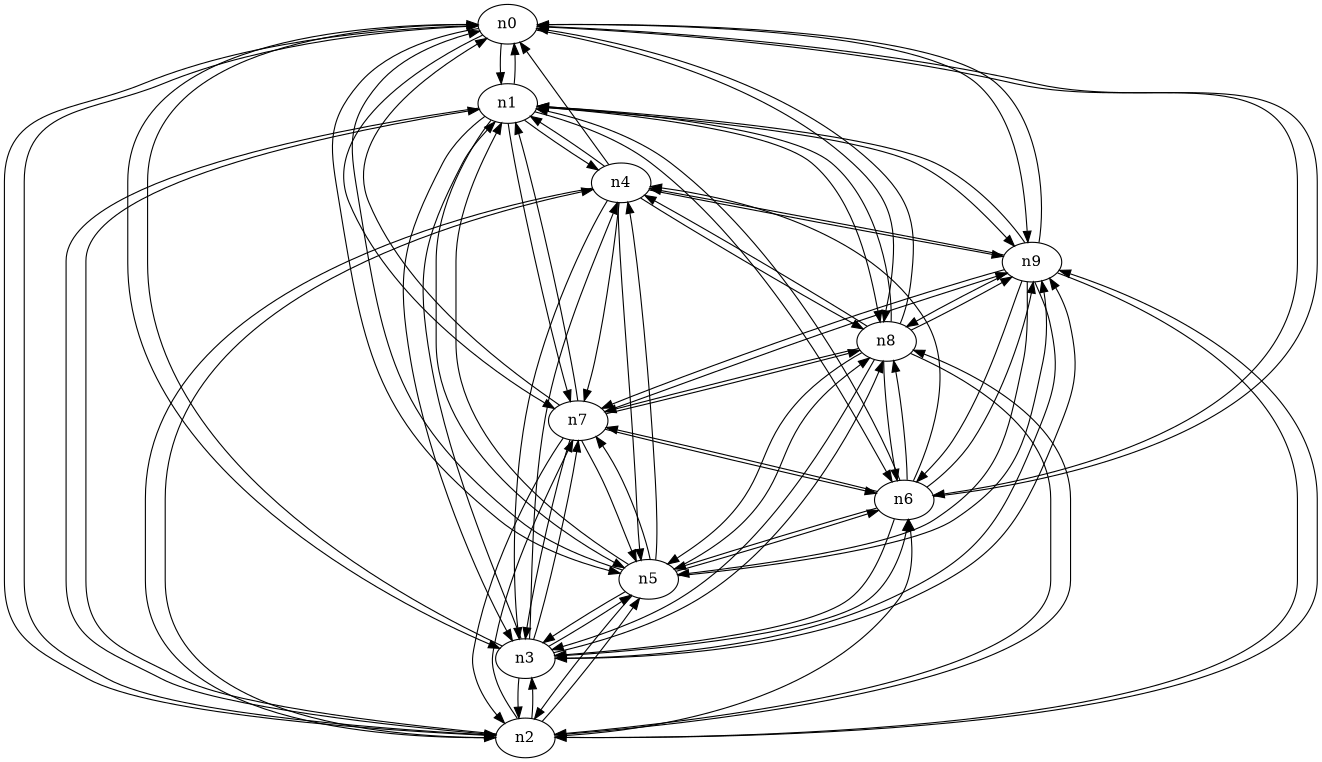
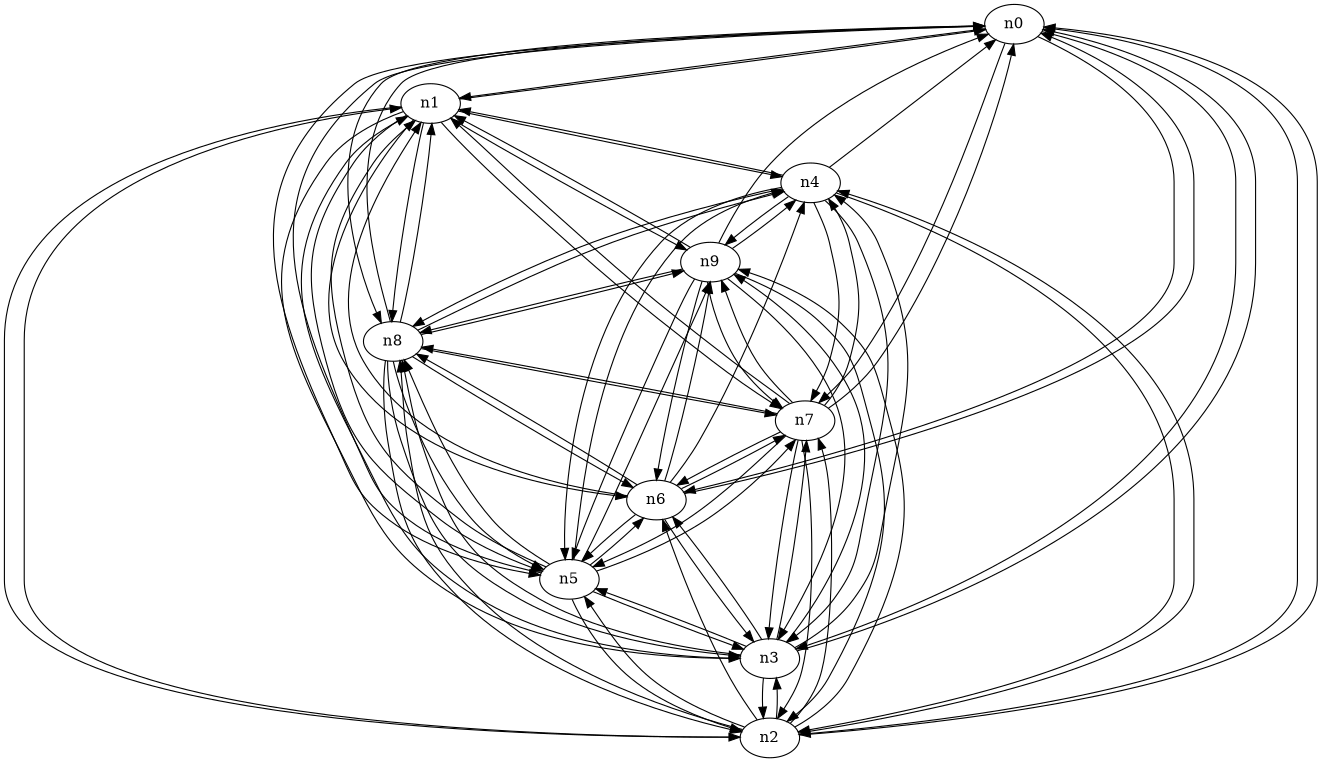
  digraph {
    n1 [label=n0]
    n2 [label=n1]
    n3 [label=n2]
    n4 [label=n3]
    n5 [label=n5]
    n6 [label=n6]
    n7 [label=n7]
    n8 [label=n8]
    n9 [label=n9]
    n10 [label=n4]
    n1 -> n2
    n1 -> n3
    n1 -> n4
    n1 -> n5
    n1 -> n6
    n1 -> n7
    n1 -> n8
-   n1 -> n9
    n2 -> n1
    n2 -> n3
    n2 -> n4
    n2 -> n5
    n2 -> n6
    n2 -> n7
    n2 -> n8
    n2 -> n9
    n2 -> n10
    n3 -> n1
    n3 -> n2
    n3 -> n4
    n3 -> n5
    n3 -> n6
    n3 -> n7
    n3 -> n8
    n3 -> n9
    n3 -> n10
    n4 -> n1
    n4 -> n2
    n4 -> n3
    n4 -> n5
    n4 -> n6
    n4 -> n7
    n4 -> n8
    n4 -> n9
    n4 -> n10
    n5 -> n1
    n5 -> n2
    n5 -> n3
    n5 -> n4
    n5 -> n6
    n5 -> n7
    n5 -> n8
    n5 -> n9
    n5 -> n10
    n6 -> n1
    n6 -> n2
    n6 -> n4
    n6 -> n5
    n6 -> n7
    n6 -> n8
    n6 -> n9
    n6 -> n10
    n7 -> n1
    n7 -> n2
    n7 -> n3
    n7 -> n4
    n7 -> n5
    n7 -> n6
    n7 -> n8
    n7 -> n9
+   n7 -> n10
    n8 -> n1
    n8 -> n2
    n8 -> n3
    n8 -> n4
    n8 -> n5
    n8 -> n6
    n8 -> n7
    n8 -> n9
    n8 -> n10
    n9 -> n1
    n9 -> n2
    n9 -> n3
    n9 -> n4
    n9 -> n5
    n9 -> n6
    n9 -> n7
    n9 -> n8
    n9 -> n10
    n10 -> n1
    n10 -> n2
    n10 -> n3
    n10 -> n4
    n10 -> n5
    n10 -> n7
    n10 -> n8
    n10 -> n9
  }
